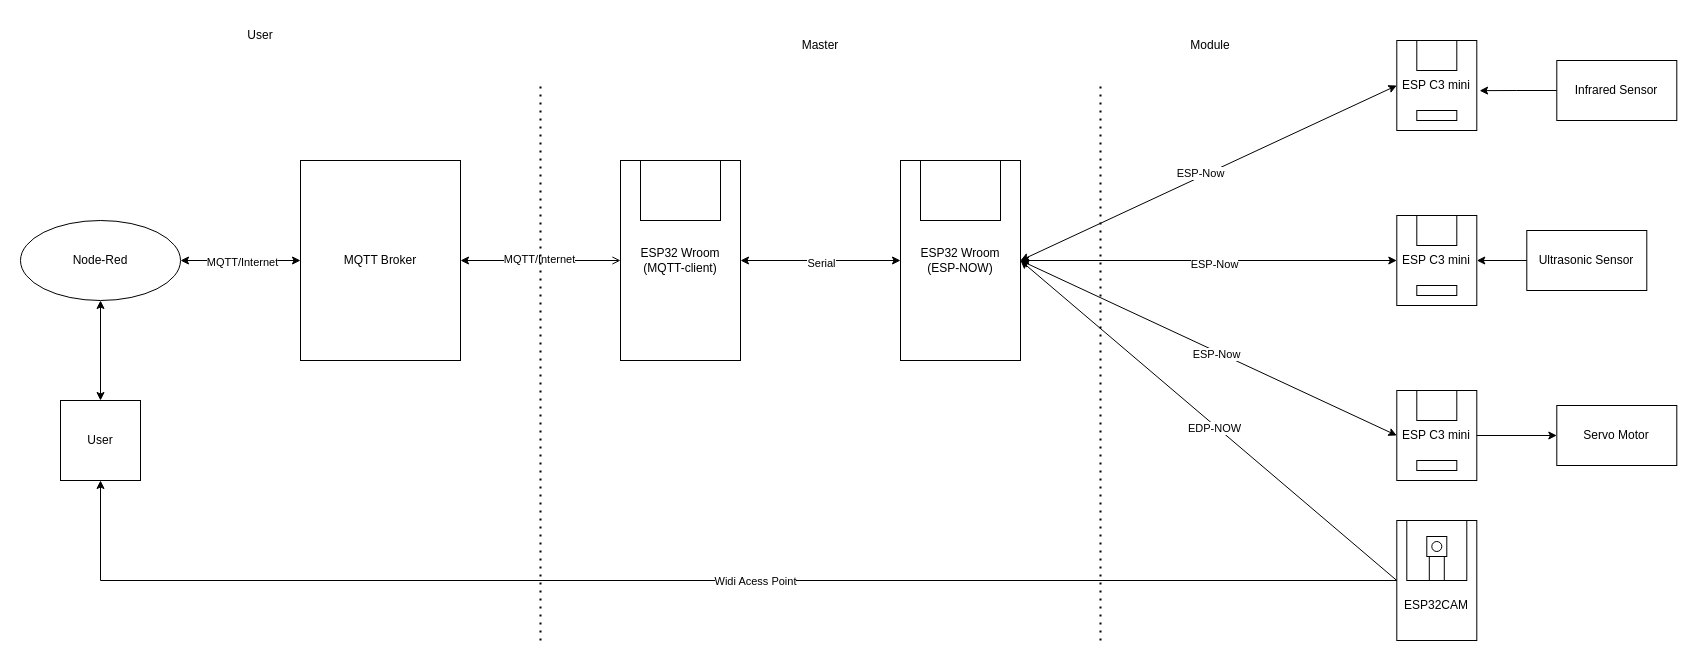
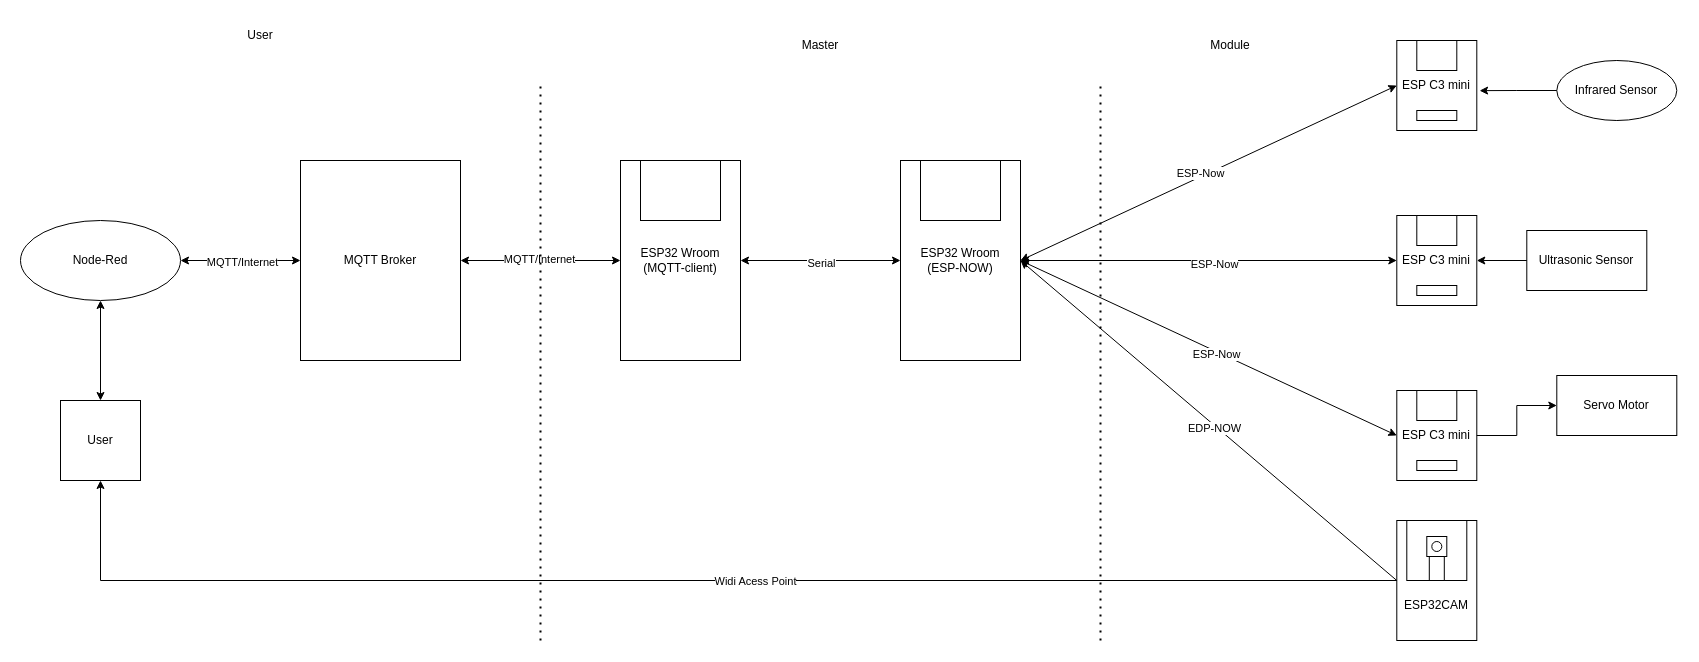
  <mxCell id="0" />
  <mxCell id="1" parent="0" />
  <mxCell id="2" value="" style="group" vertex="1" connectable="0" parent="1"><mxGeometry x="620" y="160" width="120" height="200" as="geometry" /></mxCell>
  <mxCell id="3" value="ESP32 Wroom&lt;br&gt;(MQTT-client)" style="rounded=0;whiteSpace=wrap;html=1;" vertex="1" parent="2"><mxGeometry width="120" height="200" as="geometry" /></mxCell>
  <mxCell id="4" value="" style="rounded=0;whiteSpace=wrap;html=1;" vertex="1" parent="2"><mxGeometry x="20" width="80" height="60" as="geometry" /></mxCell>
  <mxCell id="5" value="" style="group" vertex="1" connectable="0" parent="1"><mxGeometry x="900" y="160" width="120" height="200" as="geometry" /></mxCell>
  <mxCell id="6" value="ESP32 Wroom&lt;br&gt;(ESP-NOW)" style="rounded=0;whiteSpace=wrap;html=1;" vertex="1" parent="5"><mxGeometry width="120" height="200" as="geometry" /></mxCell>
  <mxCell id="7" value="" style="rounded=0;whiteSpace=wrap;html=1;" vertex="1" parent="5"><mxGeometry x="20" width="80" height="60" as="geometry" /></mxCell>
  <mxCell id="8" value="" style="endArrow=classic;startArrow=classic;html=1;rounded=0;exitX=1;exitY=0.5;exitDx=0;exitDy=0;entryX=0;entryY=0.5;entryDx=0;entryDy=0;" edge="1" parent="1" source="3" target="6"><mxGeometry width="50" height="50" relative="1" as="geometry"><mxPoint x="770" y="310" as="sourcePoint" /><mxPoint x="880" y="260" as="targetPoint" /></mxGeometry></mxCell>
  <mxCell id="9" value="Serial" style="edgeLabel;html=1;align=center;verticalAlign=middle;resizable=0;points=[];" vertex="1" connectable="0" parent="8"><mxGeometry x="0.004" y="-2" relative="1" as="geometry"><mxPoint as="offset" /></mxGeometry></mxCell>
  <mxCell id="10" value="Master" style="text;html=1;whiteSpace=wrap;strokeColor=none;fillColor=none;align=center;verticalAlign=middle;rounded=0;" vertex="1" parent="1"><mxGeometry x="790" y="30" width="60" height="30" as="geometry" /></mxCell>
  <mxCell id="11" value="" style="group" vertex="1" connectable="0" parent="1"><mxGeometry x="1396.3" y="40" width="80" height="90" as="geometry" /></mxCell>
  <mxCell id="12" value="ESP C3 mini" style="rounded=0;whiteSpace=wrap;html=1;" vertex="1" parent="11"><mxGeometry width="80" height="90" as="geometry" /></mxCell>
  <mxCell id="13" value="" style="rounded=0;whiteSpace=wrap;html=1;" vertex="1" parent="11"><mxGeometry x="20" y="70" width="40" height="10" as="geometry" /></mxCell>
  <mxCell id="14" value="" style="rounded=0;whiteSpace=wrap;html=1;" vertex="1" parent="11"><mxGeometry x="20" width="40" height="30" as="geometry" /></mxCell>
  <mxCell id="15" value="" style="group" vertex="1" connectable="0" parent="1"><mxGeometry x="1396.3" y="215" width="80" height="90" as="geometry" /></mxCell>
  <mxCell id="16" value="ESP C3 mini" style="rounded=0;whiteSpace=wrap;html=1;" vertex="1" parent="15"><mxGeometry width="80" height="90" as="geometry" /></mxCell>
  <mxCell id="17" value="" style="rounded=0;whiteSpace=wrap;html=1;" vertex="1" parent="15"><mxGeometry x="20" y="70" width="40" height="10" as="geometry" /></mxCell>
  <mxCell id="18" value="" style="rounded=0;whiteSpace=wrap;html=1;" vertex="1" parent="15"><mxGeometry x="20" width="40" height="30" as="geometry" /></mxCell>
  <mxCell id="19" value="" style="group" vertex="1" connectable="0" parent="1"><mxGeometry x="1396.3" y="390" width="80" height="90" as="geometry" /></mxCell>
  <mxCell id="20" value="ESP C3 mini" style="rounded=0;whiteSpace=wrap;html=1;" vertex="1" parent="19"><mxGeometry width="80" height="90" as="geometry" /></mxCell>
  <mxCell id="21" value="" style="rounded=0;whiteSpace=wrap;html=1;" vertex="1" parent="19"><mxGeometry x="20" y="70" width="40" height="10" as="geometry" /></mxCell>
  <mxCell id="22" value="" style="rounded=0;whiteSpace=wrap;html=1;" vertex="1" parent="19"><mxGeometry x="20" width="40" height="30" as="geometry" /></mxCell>
  <mxCell id="23" value="" style="endArrow=classic;startArrow=classic;html=1;rounded=0;entryX=0;entryY=0.5;entryDx=0;entryDy=0;exitX=1;exitY=0.5;exitDx=0;exitDy=0;" edge="1" parent="1" source="6" target="12"><mxGeometry width="50" height="50" relative="1" as="geometry"><mxPoint x="1060" y="300" as="sourcePoint" /><mxPoint x="1110" y="250" as="targetPoint" /></mxGeometry></mxCell>
  <mxCell id="24" value="ESP-Now" style="edgeLabel;html=1;align=center;verticalAlign=middle;resizable=0;points=[];" vertex="1" connectable="0" parent="23"><mxGeometry x="-0.035" y="4" relative="1" as="geometry"><mxPoint as="offset" /></mxGeometry></mxCell>
  <mxCell id="25" value="" style="endArrow=classic;startArrow=classic;html=1;rounded=0;entryX=0;entryY=0.5;entryDx=0;entryDy=0;exitX=1;exitY=0.5;exitDx=0;exitDy=0;" edge="1" parent="1" source="6" target="16"><mxGeometry width="50" height="50" relative="1" as="geometry"><mxPoint x="1050" y="265" as="sourcePoint" /><mxPoint x="1250" y="90" as="targetPoint" /></mxGeometry></mxCell>
  <mxCell id="26" value="ESP-Now" style="edgeLabel;html=1;align=center;verticalAlign=middle;resizable=0;points=[];" vertex="1" connectable="0" parent="25"><mxGeometry x="0.027" y="-3" relative="1" as="geometry"><mxPoint as="offset" /></mxGeometry></mxCell>
  <mxCell id="27" value="" style="endArrow=classic;startArrow=classic;html=1;rounded=0;entryX=0;entryY=0.5;entryDx=0;entryDy=0;exitX=1;exitY=0.5;exitDx=0;exitDy=0;" edge="1" parent="1" source="6" target="20"><mxGeometry width="50" height="50" relative="1" as="geometry"><mxPoint x="1130" y="265" as="sourcePoint" /><mxPoint x="1330" y="250" as="targetPoint" /></mxGeometry></mxCell>
  <mxCell id="28" value="ESP-Now" style="edgeLabel;html=1;align=center;verticalAlign=middle;resizable=0;points=[];" vertex="1" connectable="0" parent="27"><mxGeometry x="0.047" y="-2" relative="1" as="geometry"><mxPoint as="offset" /></mxGeometry></mxCell>
- <mxCell id="29" value="Infrared Sensor" style="rounded=0;whiteSpace=wrap;html=1;" vertex="1" parent="1"><mxGeometry x="1556.3" y="60" width="120" height="60" as="geometry" /></mxCell>
+ <mxCell id="29" value="Infrared Sensor" style="ellipse;whiteSpace=wrap;html=1;" vertex="1" parent="1"><mxGeometry x="1556.3" y="60" width="120" height="60" as="geometry" /></mxCell>
  <mxCell id="30" style="edgeStyle=orthogonalEdgeStyle;rounded=0;orthogonalLoop=1;jettySize=auto;html=1;entryX=1.035;entryY=0.557;entryDx=0;entryDy=0;entryPerimeter=0;" edge="1" parent="1" source="29" target="12"><mxGeometry relative="1" as="geometry" /></mxCell>
  <mxCell id="31" value="Ultrasonic Sensor" style="rounded=0;whiteSpace=wrap;html=1;" vertex="1" parent="1"><mxGeometry x="1526.3" y="230" width="120" height="60" as="geometry" /></mxCell>
  <mxCell id="32" style="edgeStyle=orthogonalEdgeStyle;rounded=0;orthogonalLoop=1;jettySize=auto;html=1;entryX=1;entryY=0.5;entryDx=0;entryDy=0;" edge="1" parent="1" source="31" target="16"><mxGeometry relative="1" as="geometry"><mxPoint x="1516.3" y="230" as="targetPoint" /></mxGeometry></mxCell>
- <mxCell id="33" value="Servo Motor" style="rounded=0;whiteSpace=wrap;html=1;" vertex="1" parent="1"><mxGeometry x="1556.3" y="405" width="120" height="60" as="geometry" /></mxCell>
+ <mxCell id="33" value="Servo Motor" style="rounded=0;whiteSpace=wrap;html=1;" vertex="1" parent="1"><mxGeometry x="1556.3" y="375" width="120" height="60" as="geometry" /></mxCell>
  <mxCell id="34" style="edgeStyle=orthogonalEdgeStyle;rounded=0;orthogonalLoop=1;jettySize=auto;html=1;entryX=0;entryY=0.5;entryDx=0;entryDy=0;" edge="1" parent="1" source="20" target="33"><mxGeometry relative="1" as="geometry" /></mxCell>
  <mxCell id="35" value="" style="group" vertex="1" connectable="0" parent="1"><mxGeometry x="1396.3" y="520" width="80" height="120" as="geometry" /></mxCell>
  <mxCell id="36" value="" style="rounded=0;whiteSpace=wrap;html=1;" vertex="1" parent="35"><mxGeometry width="80" height="120" as="geometry" /></mxCell>
  <mxCell id="37" value="" style="rounded=0;whiteSpace=wrap;html=1;" vertex="1" parent="35"><mxGeometry x="10" width="60" height="60" as="geometry" /></mxCell>
  <mxCell id="38" value="" style="whiteSpace=wrap;html=1;aspect=fixed;" vertex="1" parent="35"><mxGeometry x="30" y="16" width="20" height="20" as="geometry" /></mxCell>
  <mxCell id="39" value="" style="ellipse;whiteSpace=wrap;html=1;aspect=fixed;" vertex="1" parent="35"><mxGeometry x="35" y="21" width="10" height="10" as="geometry" /></mxCell>
  <mxCell id="40" value="" style="rounded=0;whiteSpace=wrap;html=1;" vertex="1" parent="35"><mxGeometry x="32.5" y="36" width="15" height="24" as="geometry" /></mxCell>
  <mxCell id="41" value="ESP32CAM" style="text;html=1;whiteSpace=wrap;strokeColor=none;fillColor=none;align=center;verticalAlign=middle;rounded=0;" vertex="1" parent="35"><mxGeometry x="10" y="70" width="60" height="30" as="geometry" /></mxCell>
  <mxCell id="42" value="" style="endArrow=classic;html=1;rounded=0;exitX=0;exitY=0.5;exitDx=0;exitDy=0;entryX=1;entryY=0.5;entryDx=0;entryDy=0;" edge="1" parent="1" source="36" target="6"><mxGeometry width="50" height="50" relative="1" as="geometry"><mxPoint x="950" y="480" as="sourcePoint" /><mxPoint x="1000" y="430" as="targetPoint" /></mxGeometry></mxCell>
  <mxCell id="43" value="EDP-NOW" style="edgeLabel;html=1;align=center;verticalAlign=middle;resizable=0;points=[];" vertex="1" connectable="0" parent="42"><mxGeometry x="-0.037" y="3" relative="1" as="geometry"><mxPoint y="-1" as="offset" /></mxGeometry></mxCell>
  <mxCell id="44" value="MQTT Broker" style="rounded=0;whiteSpace=wrap;html=1;" vertex="1" parent="1"><mxGeometry x="300" y="160" width="160" height="200" as="geometry" /></mxCell>
- <mxCell id="45" value="" style="endArrow=open;startArrow=classic;html=1;rounded=0;exitX=1;exitY=0.5;exitDx=0;exitDy=0;entryX=0;entryY=0.5;entryDx=0;entryDy=0;" edge="1" parent="1" source="44" target="3"><mxGeometry width="50" height="50" relative="1" as="geometry"><mxPoint x="520" y="310" as="sourcePoint" /><mxPoint x="570" y="260" as="targetPoint" /></mxGeometry></mxCell>
+ <mxCell id="45" value="" style="endArrow=classic;startArrow=classic;html=1;rounded=0;exitX=1;exitY=0.5;exitDx=0;exitDy=0;entryX=0;entryY=0.5;entryDx=0;entryDy=0;" edge="1" parent="1" source="44" target="3"><mxGeometry width="50" height="50" relative="1" as="geometry"><mxPoint x="520" y="310" as="sourcePoint" /><mxPoint x="570" y="260" as="targetPoint" /></mxGeometry></mxCell>
  <mxCell id="46" value="MQTT/Internet" style="edgeLabel;html=1;align=center;verticalAlign=middle;resizable=0;points=[];" vertex="1" connectable="0" parent="45"><mxGeometry x="-0.03" y="2" relative="1" as="geometry"><mxPoint as="offset" /></mxGeometry></mxCell>
  <mxCell id="47" value="Node-Red" style="ellipse;whiteSpace=wrap;html=1;" vertex="1" parent="1"><mxGeometry x="20" y="220" width="160" height="80" as="geometry" /></mxCell>
  <mxCell id="48" value="User" style="whiteSpace=wrap;html=1;aspect=fixed;" vertex="1" parent="1"><mxGeometry x="60" y="400" width="80" height="80" as="geometry" /></mxCell>
  <mxCell id="49" style="edgeStyle=orthogonalEdgeStyle;rounded=0;orthogonalLoop=1;jettySize=auto;html=1;entryX=0.5;entryY=1;entryDx=0;entryDy=0;" edge="1" parent="1" source="36" target="48"><mxGeometry relative="1" as="geometry" /></mxCell>
  <mxCell id="50" value="Widi Acess Point" style="edgeLabel;html=1;align=center;verticalAlign=middle;resizable=0;points=[];" vertex="1" connectable="0" parent="49"><mxGeometry x="-0.08" relative="1" as="geometry"><mxPoint as="offset" /></mxGeometry></mxCell>
  <mxCell id="51" value="" style="endArrow=classic;startArrow=classic;html=1;rounded=0;entryX=0.5;entryY=1;entryDx=0;entryDy=0;exitX=0.5;exitY=0;exitDx=0;exitDy=0;" edge="1" parent="1" source="48" target="47"><mxGeometry width="50" height="50" relative="1" as="geometry"><mxPoint x="280" y="420" as="sourcePoint" /><mxPoint x="330" y="370" as="targetPoint" /></mxGeometry></mxCell>
  <mxCell id="52" value="" style="endArrow=classic;startArrow=classic;html=1;rounded=0;exitX=1;exitY=0.5;exitDx=0;exitDy=0;entryX=0;entryY=0.5;entryDx=0;entryDy=0;" edge="1" parent="1" source="47" target="44"><mxGeometry width="50" height="50" relative="1" as="geometry"><mxPoint x="280" y="420" as="sourcePoint" /><mxPoint x="330" y="370" as="targetPoint" /></mxGeometry></mxCell>
  <mxCell id="53" value="MQTT/Internet" style="edgeLabel;html=1;align=center;verticalAlign=middle;resizable=0;points=[];" vertex="1" connectable="0" parent="52"><mxGeometry x="0.011" y="-1" relative="1" as="geometry"><mxPoint as="offset" /></mxGeometry></mxCell>
  <mxCell id="54" value="" style="endArrow=none;dashed=1;html=1;dashPattern=1 3;strokeWidth=2;rounded=0;" edge="1" parent="1"><mxGeometry width="50" height="50" relative="1" as="geometry"><mxPoint y="640" as="sourcePoint" x="540" /><mxPoint y="80" as="targetPoint" x="540" /></mxGeometry></mxCell>
  <mxCell id="55" value="" style="endArrow=none;dashed=1;html=1;dashPattern=1 3;strokeWidth=2;rounded=0;" edge="1" parent="1"><mxGeometry width="50" height="50" relative="1" as="geometry"><mxPoint x="1100" y="640" as="sourcePoint" /><mxPoint x="1100" y="80" as="targetPoint" /></mxGeometry></mxCell>
  <mxCell id="56" value="User" style="text;html=1;whiteSpace=wrap;strokeColor=none;fillColor=none;align=center;verticalAlign=middle;rounded=0;" vertex="1" parent="1"><mxGeometry x="230" y="20" width="60" height="30" as="geometry" /></mxCell>
- <mxCell id="57" value="Module" style="text;html=1;whiteSpace=wrap;strokeColor=none;fillColor=none;align=center;verticalAlign=middle;rounded=0;" vertex="1" parent="1"><mxGeometry x="1180" y="30" width="60" height="30" as="geometry" /></mxCell>
+ <mxCell id="57" value="Module" style="text;html=1;whiteSpace=wrap;strokeColor=none;fillColor=none;align=center;verticalAlign=middle;rounded=0;" vertex="1" parent="1"><mxGeometry x="1200" y="30" width="60" height="30" as="geometry" /></mxCell>
